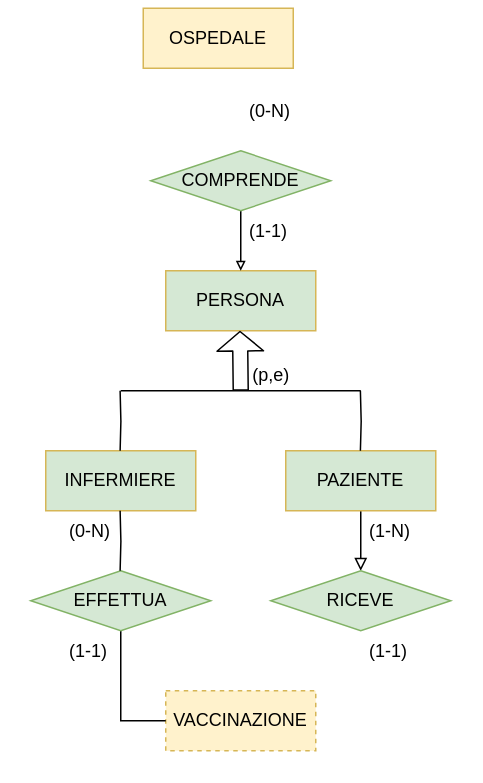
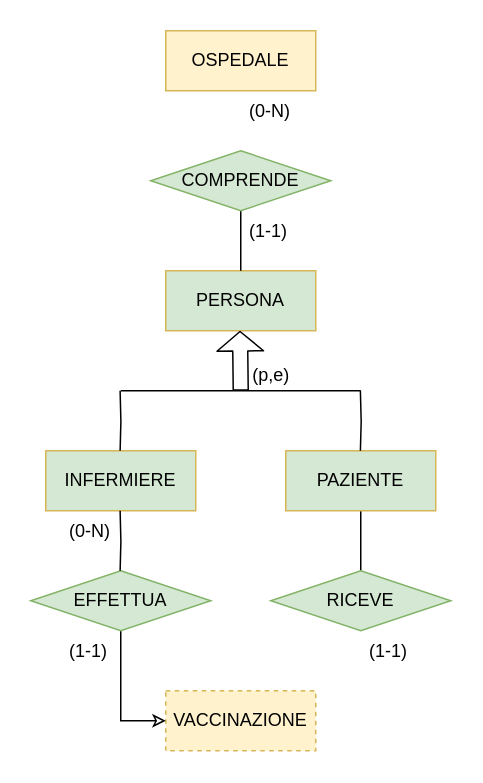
  <mxCell id="0" />
  <mxCell id="1" parent="0" />
  <mxCell id="2" value="PERSONA" style="whiteSpace=wrap;html=1;align=center;fillColor=#d5e8d4;strokeColor=#d6b656;" parent="1" vertex="1"><mxGeometry x="110" y="180" width="100" height="40" as="geometry" /></mxCell>
- <mxCell id="3" value="&lt;font style=&quot;font-size: 12px&quot;&gt;OSPEDALE&lt;/font&gt;" style="whiteSpace=wrap;html=1;align=center;fontSize=9;fillColor=#fff2cc;strokeColor=#d6b656;" parent="1" vertex="1"><mxGeometry x="95" y="5" width="100" height="40" as="geometry" /></mxCell>
+ <mxCell id="3" value="&lt;font style=&quot;font-size: 12px&quot;&gt;OSPEDALE&lt;/font&gt;" style="whiteSpace=wrap;html=1;align=center;fontSize=9;fillColor=#fff2cc;strokeColor=#d6b656;" parent="1" vertex="1"><mxGeometry x="110" y="20" width="100" height="40" as="geometry" /></mxCell>
  <mxCell id="4" value="" style="shape=flexArrow;endArrow=classic;html=1;fontSize=9;endSize=4;" parent="1" edge="1"><mxGeometry width="50" height="50" relative="1" as="geometry"><mxPoint x="160" y="260" as="sourcePoint" /><mxPoint x="159.5" y="220" as="targetPoint" /></mxGeometry></mxCell>
  <mxCell id="5" value="" style="endArrow=none;html=1;fontSize=9;endSize=4;" parent="1" edge="1"><mxGeometry width="50" height="50" relative="1" as="geometry"><mxPoint x="80" y="260" as="sourcePoint" /><mxPoint x="240" y="260" as="targetPoint" /></mxGeometry></mxCell>
  <mxCell id="6" value="(p,e)" style="text;html=1;align=center;verticalAlign=middle;resizable=0;points=[];autosize=1;strokeColor=none;fontSize=12;" parent="1" vertex="1"><mxGeometry x="160" y="240" width="40" height="20" as="geometry" /></mxCell>
  <mxCell id="7" value="INFERMIERE" style="whiteSpace=wrap;html=1;align=center;fontSize=12;fillColor=#d5e8d4;strokeColor=#d6b656;" parent="1" vertex="1"><mxGeometry x="30" y="300" width="100" height="40" as="geometry" /></mxCell>
- <mxCell id="8" style="edgeStyle=orthogonalEdgeStyle;rounded=0;orthogonalLoop=1;jettySize=auto;html=1;exitX=0.5;exitY=1;exitDx=0;exitDy=0;entryX=0.5;entryY=0;entryDx=0;entryDy=0;endArrow=block;endFill=0;" parent="1" source="9" target="15" edge="1"><mxGeometry relative="1" as="geometry" /></mxCell>
+ <mxCell id="8" style="edgeStyle=orthogonalEdgeStyle;rounded=0;orthogonalLoop=1;jettySize=auto;html=1;exitX=0.5;exitY=1;exitDx=0;exitDy=0;entryX=0.5;entryY=0;entryDx=0;entryDy=0;endArrow=none;endFill=0;" parent="1" source="9" target="15" edge="1"><mxGeometry relative="1" as="geometry" /></mxCell>
  <mxCell id="9" value="PAZIENTE" style="whiteSpace=wrap;html=1;align=center;fontSize=12;fillColor=#d5e8d4;strokeColor=#d6b656;" parent="1" vertex="1"><mxGeometry x="190" y="300" width="100" height="40" as="geometry" /></mxCell>
- <mxCell id="10" style="edgeStyle=orthogonalEdgeStyle;rounded=0;orthogonalLoop=1;jettySize=auto;html=1;exitX=0.5;exitY=1;exitDx=0;exitDy=0;entryX=0.5;entryY=0;entryDx=0;entryDy=0;fontSize=9;startArrow=none;startFill=0;endArrow=block;endFill=0;endSize=4;" parent="1" source="11" target="2" edge="1"><mxGeometry relative="1" as="geometry" /></mxCell>
+ <mxCell id="10" style="edgeStyle=orthogonalEdgeStyle;rounded=0;orthogonalLoop=1;jettySize=auto;html=1;exitX=0.5;exitY=1;exitDx=0;exitDy=0;entryX=0.5;entryY=0;entryDx=0;entryDy=0;fontSize=9;startArrow=none;startFill=0;endArrow=none;endFill=0;endSize=4;" parent="1" source="11" target="2" edge="1"><mxGeometry relative="1" as="geometry" /></mxCell>
  <mxCell id="11" value="&lt;span style=&quot;font-size: 12px&quot;&gt;COMPRENDE&lt;/span&gt;" style="shape=rhombus;perimeter=rhombusPerimeter;whiteSpace=wrap;html=1;align=center;fontSize=9;fillColor=#d5e8d4;strokeColor=#82b366;" parent="1" vertex="1"><mxGeometry x="100" y="100" width="120" height="40" as="geometry" /></mxCell>
  <mxCell id="12" value="VACCINAZIONE" style="whiteSpace=wrap;html=1;align=center;fillColor=#fff2cc;strokeColor=#d6b656;dashed=1;" parent="1" vertex="1"><mxGeometry x="110" y="460" width="100" height="40" as="geometry" /></mxCell>
- <mxCell id="13" style="edgeStyle=orthogonalEdgeStyle;rounded=0;orthogonalLoop=1;jettySize=auto;html=1;exitX=0.5;exitY=1;exitDx=0;exitDy=0;entryX=0;entryY=0.5;entryDx=0;entryDy=0;endArrow=none;endFill=0;" parent="1" source="14" target="12" edge="1"><mxGeometry relative="1" as="geometry" /></mxCell>
+ <mxCell id="13" style="edgeStyle=orthogonalEdgeStyle;rounded=0;orthogonalLoop=1;jettySize=auto;html=1;exitX=0.5;exitY=1;exitDx=0;exitDy=0;entryX=0;entryY=0.5;entryDx=0;entryDy=0;endArrow=classic;endFill=0;" parent="1" source="14" target="12" edge="1"><mxGeometry relative="1" as="geometry" /></mxCell>
  <mxCell id="14" value="EFFETTUA" style="shape=rhombus;perimeter=rhombusPerimeter;whiteSpace=wrap;html=1;align=center;fillColor=#d5e8d4;strokeColor=#82b366;" parent="1" vertex="1"><mxGeometry x="20" y="380" width="120" height="40" as="geometry" /></mxCell>
  <mxCell id="15" value="RICEVE" style="shape=rhombus;perimeter=rhombusPerimeter;whiteSpace=wrap;html=1;align=center;fillColor=#d5e8d4;strokeColor=#82b366;" parent="1" vertex="1"><mxGeometry x="180" y="380" width="120" height="40" as="geometry" /></mxCell>
  <mxCell id="16" style="edgeStyle=orthogonalEdgeStyle;rounded=0;orthogonalLoop=1;jettySize=auto;html=1;exitX=0.5;exitY=0;exitDx=0;exitDy=0;entryX=0.5;entryY=1;entryDx=0;entryDy=0;fontSize=9;startArrow=none;startFill=0;endArrow=none;endFill=0;endSize=4;" parent="1" edge="1"><mxGeometry relative="1" as="geometry"><mxPoint x="79.58" y="300" as="sourcePoint" /><mxPoint x="79.58" y="260" as="targetPoint" /></mxGeometry></mxCell>
  <mxCell id="17" style="edgeStyle=orthogonalEdgeStyle;rounded=0;orthogonalLoop=1;jettySize=auto;html=1;exitX=0.5;exitY=0;exitDx=0;exitDy=0;entryX=0.5;entryY=1;entryDx=0;entryDy=0;fontSize=9;startArrow=none;startFill=0;endArrow=none;endFill=0;endSize=4;" parent="1" edge="1"><mxGeometry relative="1" as="geometry"><mxPoint x="239.76" y="300" as="sourcePoint" /><mxPoint x="239.76" y="260" as="targetPoint" /></mxGeometry></mxCell>
  <mxCell id="18" style="edgeStyle=orthogonalEdgeStyle;rounded=0;orthogonalLoop=1;jettySize=auto;html=1;exitX=0.5;exitY=0;exitDx=0;exitDy=0;entryX=0.5;entryY=1;entryDx=0;entryDy=0;fontSize=9;startArrow=none;startFill=0;endArrow=none;endFill=0;endSize=4;" parent="1" edge="1"><mxGeometry relative="1" as="geometry"><mxPoint x="79.58" y="380" as="sourcePoint" /><mxPoint x="79.58" y="340" as="targetPoint" /></mxGeometry></mxCell>
  <mxCell id="19" value="(0-N)" style="text;strokeColor=none;fillColor=none;spacingLeft=4;spacingRight=4;overflow=hidden;rotatable=0;points=[[0,0.5],[1,0.5]];portConstraint=eastwest;fontSize=12;" parent="1" vertex="1"><mxGeometry x="160" y="60" width="40" height="30" as="geometry" /></mxCell>
  <mxCell id="20" value="(1-1)" style="text;strokeColor=none;fillColor=none;spacingLeft=4;spacingRight=4;overflow=hidden;rotatable=0;points=[[0,0.5],[1,0.5]];portConstraint=eastwest;fontSize=12;" parent="1" vertex="1"><mxGeometry x="160" y="140" width="40" height="30" as="geometry" /></mxCell>
  <mxCell id="21" value="(0-N)" style="text;strokeColor=none;fillColor=none;spacingLeft=4;spacingRight=4;overflow=hidden;rotatable=0;points=[[0,0.5],[1,0.5]];portConstraint=eastwest;fontSize=12;" parent="1" vertex="1"><mxGeometry x="40" y="340" width="40" height="30" as="geometry" /></mxCell>
- <mxCell id="22" value="(1-N)" style="text;strokeColor=none;fillColor=none;spacingLeft=4;spacingRight=4;overflow=hidden;rotatable=0;points=[[0,0.5],[1,0.5]];portConstraint=eastwest;fontSize=12;" parent="1" vertex="1"><mxGeometry x="240" y="340" width="40" height="30" as="geometry" /></mxCell>
  <mxCell id="23" value="(1-1)" style="text;strokeColor=none;fillColor=none;spacingLeft=4;spacingRight=4;overflow=hidden;rotatable=0;points=[[0,0.5],[1,0.5]];portConstraint=eastwest;fontSize=12;" parent="1" vertex="1"><mxGeometry x="40" y="420" width="40" height="30" as="geometry" /></mxCell>
  <mxCell id="24" value="(1-1)" style="text;strokeColor=none;fillColor=none;spacingLeft=4;spacingRight=4;overflow=hidden;rotatable=0;points=[[0,0.5],[1,0.5]];portConstraint=eastwest;fontSize=12;" parent="1" vertex="1"><mxGeometry x="240" y="420" width="40" height="30" as="geometry" /></mxCell>
